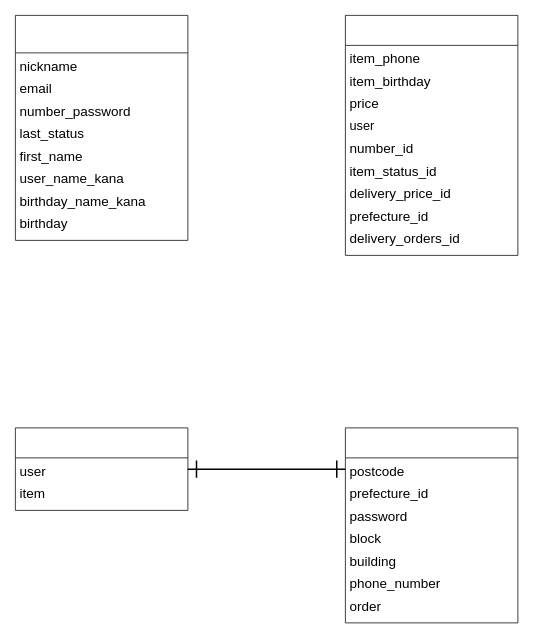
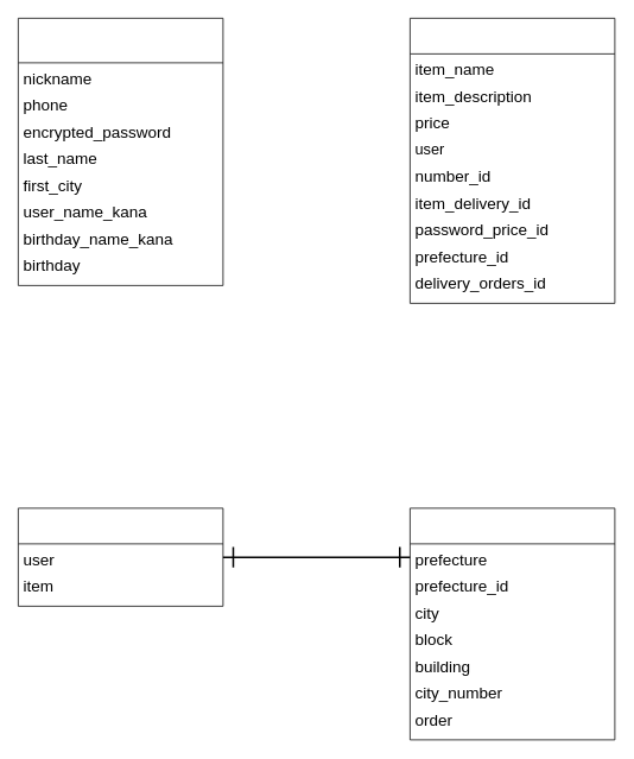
  <mxCell id="0" />
  <mxCell id="1" parent="0" />
  <mxCell id="2" value="first" style="swimlane;fontStyle=0;childLayout=stackLayout;horizontal=1;startSize=50;horizontalStack=0;resizeParent=1;resizeParentMax=0;resizeLast=0;collapsible=1;marginBottom=0;align=center;fontSize=30;fontColor=#FFFFFF;rounded=0;glass=0;" parent="1" vertex="1"><mxGeometry x="20" y="20" width="230" height="300" as="geometry"><mxRectangle x="70" y="70" width="60" height="30" as="alternateBounds" /></mxGeometry></mxCell>
  <mxCell id="3" value="nickname" style="text;strokeColor=none;fillColor=none;spacingLeft=4;spacingRight=4;overflow=hidden;rotatable=0;points=[[0,0.5],[1,0.5]];portConstraint=eastwest;fontSize=18;" parent="2" vertex="1"><mxGeometry y="50" width="230" height="30" as="geometry" /></mxCell>
- <mxCell id="4" value="email" style="text;strokeColor=none;fillColor=none;spacingLeft=4;spacingRight=4;overflow=hidden;rotatable=0;points=[[0,0.5],[1,0.5]];portConstraint=eastwest;fontSize=18;" parent="2" vertex="1"><mxGeometry y="80" width="230" height="30" as="geometry" /></mxCell>
- <mxCell id="5" value="number_password" style="text;strokeColor=none;fillColor=none;spacingLeft=4;spacingRight=4;overflow=hidden;rotatable=0;points=[[0,0.5],[1,0.5]];portConstraint=eastwest;fontSize=18;" parent="2" vertex="1"><mxGeometry y="110" width="230" height="30" as="geometry" /></mxCell>
- <mxCell id="6" value="last_status" style="text;strokeColor=none;fillColor=none;spacingLeft=4;spacingRight=4;overflow=hidden;rotatable=0;points=[[0,0.5],[1,0.5]];portConstraint=eastwest;fontSize=18;" parent="2" vertex="1"><mxGeometry y="140" width="230" height="30" as="geometry" /></mxCell>
- <mxCell id="7" value="first_name" style="text;strokeColor=none;fillColor=none;spacingLeft=4;spacingRight=4;overflow=hidden;rotatable=0;points=[[0,0.5],[1,0.5]];portConstraint=eastwest;fontSize=18;" parent="2" vertex="1"><mxGeometry y="170" width="230" height="30" as="geometry" /></mxCell>
+ <mxCell id="4" value="phone" style="text;strokeColor=none;fillColor=none;spacingLeft=4;spacingRight=4;overflow=hidden;rotatable=0;points=[[0,0.5],[1,0.5]];portConstraint=eastwest;fontSize=18;" parent="2" vertex="1"><mxGeometry y="80" width="230" height="30" as="geometry" /></mxCell>
+ <mxCell id="5" value="encrypted_password" style="text;strokeColor=none;fillColor=none;spacingLeft=4;spacingRight=4;overflow=hidden;rotatable=0;points=[[0,0.5],[1,0.5]];portConstraint=eastwest;fontSize=18;" parent="2" vertex="1"><mxGeometry y="110" width="230" height="30" as="geometry" /></mxCell>
+ <mxCell id="6" value="last_name" style="text;strokeColor=none;fillColor=none;spacingLeft=4;spacingRight=4;overflow=hidden;rotatable=0;points=[[0,0.5],[1,0.5]];portConstraint=eastwest;fontSize=18;" parent="2" vertex="1"><mxGeometry y="140" width="230" height="30" as="geometry" /></mxCell>
+ <mxCell id="7" value="first_city" style="text;strokeColor=none;fillColor=none;spacingLeft=4;spacingRight=4;overflow=hidden;rotatable=0;points=[[0,0.5],[1,0.5]];portConstraint=eastwest;fontSize=18;" parent="2" vertex="1"><mxGeometry y="170" width="230" height="30" as="geometry" /></mxCell>
  <mxCell id="8" value="user_name_kana" style="text;strokeColor=none;fillColor=none;spacingLeft=4;spacingRight=4;overflow=hidden;rotatable=0;points=[[0,0.5],[1,0.5]];portConstraint=eastwest;fontSize=18;" parent="2" vertex="1"><mxGeometry y="200" width="230" height="30" as="geometry" /></mxCell>
  <mxCell id="9" value="birthday_name_kana" style="text;strokeColor=none;fillColor=none;spacingLeft=4;spacingRight=4;overflow=hidden;rotatable=0;points=[[0,0.5],[1,0.5]];portConstraint=eastwest;fontSize=18;" parent="2" vertex="1"><mxGeometry y="230" width="230" height="30" as="geometry" /></mxCell>
  <mxCell id="10" value="birthday" style="text;strokeColor=none;fillColor=none;spacingLeft=4;spacingRight=4;overflow=hidden;rotatable=0;points=[[0,0.5],[1,0.5]];portConstraint=eastwest;fontSize=18;" parent="2" vertex="1"><mxGeometry y="260" width="230" height="40" as="geometry" /></mxCell>
  <mxCell id="11" value="items" style="swimlane;fontStyle=0;childLayout=stackLayout;horizontal=1;startSize=40;horizontalStack=0;resizeParent=1;resizeParentMax=0;resizeLast=0;collapsible=1;marginBottom=0;align=center;fontSize=30;fontColor=#FFFFFF;" parent="1" vertex="1"><mxGeometry x="460" y="20" width="230" height="320" as="geometry"><mxRectangle x="70" y="70" width="60" height="30" as="alternateBounds" /></mxGeometry></mxCell>
- <mxCell id="12" value="item_phone" style="text;strokeColor=none;fillColor=none;spacingLeft=4;spacingRight=4;overflow=hidden;rotatable=0;points=[[0,0.5],[1,0.5]];portConstraint=eastwest;fontSize=18;" parent="11" vertex="1"><mxGeometry y="40" width="230" height="30" as="geometry" /></mxCell>
- <mxCell id="13" value="item_birthday" style="text;strokeColor=none;fillColor=none;spacingLeft=4;spacingRight=4;overflow=hidden;rotatable=0;points=[[0,0.5],[1,0.5]];portConstraint=eastwest;fontSize=18;" parent="11" vertex="1"><mxGeometry y="70" width="230" height="30" as="geometry" /></mxCell>
+ <mxCell id="12" value="item_name" style="text;strokeColor=none;fillColor=none;spacingLeft=4;spacingRight=4;overflow=hidden;rotatable=0;points=[[0,0.5],[1,0.5]];portConstraint=eastwest;fontSize=18;" parent="11" vertex="1"><mxGeometry y="40" width="230" height="30" as="geometry" /></mxCell>
+ <mxCell id="13" value="item_description" style="text;strokeColor=none;fillColor=none;spacingLeft=4;spacingRight=4;overflow=hidden;rotatable=0;points=[[0,0.5],[1,0.5]];portConstraint=eastwest;fontSize=18;" parent="11" vertex="1"><mxGeometry y="70" width="230" height="30" as="geometry" /></mxCell>
  <mxCell id="14" value="price" style="text;strokeColor=none;fillColor=none;spacingLeft=4;spacingRight=4;overflow=hidden;rotatable=0;points=[[0,0.5],[1,0.5]];portConstraint=eastwest;fontSize=18;" parent="11" vertex="1"><mxGeometry y="100" width="230" height="30" as="geometry" /></mxCell>
  <mxCell id="15" value="user" style="text;strokeColor=none;fillColor=none;spacingLeft=4;spacingRight=4;overflow=hidden;rotatable=0;points=[[0,0.5],[1,0.5]];portConstraint=eastwest;fontSize=17;" vertex="1" parent="11"><mxGeometry y="130" width="230" height="30" as="geometry" /></mxCell>
  <mxCell id="16" value="number_id" style="text;strokeColor=none;fillColor=none;spacingLeft=4;spacingRight=4;overflow=hidden;rotatable=0;points=[[0,0.5],[1,0.5]];portConstraint=eastwest;fontSize=18;" vertex="1" parent="11"><mxGeometry y="160" width="230" height="30" as="geometry" /></mxCell>
- <mxCell id="17" value="item_status_id" style="text;strokeColor=none;fillColor=none;spacingLeft=4;spacingRight=4;overflow=hidden;rotatable=0;points=[[0,0.5],[1,0.5]];portConstraint=eastwest;fontSize=18;" vertex="1" parent="11"><mxGeometry y="190" width="230" height="30" as="geometry" /></mxCell>
- <mxCell id="18" value="delivery_price_id&#10;" style="text;strokeColor=none;fillColor=none;spacingLeft=4;spacingRight=4;overflow=hidden;rotatable=0;points=[[0,0.5],[1,0.5]];portConstraint=eastwest;fontSize=18;" vertex="1" parent="11"><mxGeometry y="220" width="230" height="30" as="geometry" /></mxCell>
+ <mxCell id="17" value="item_delivery_id" style="text;strokeColor=none;fillColor=none;spacingLeft=4;spacingRight=4;overflow=hidden;rotatable=0;points=[[0,0.5],[1,0.5]];portConstraint=eastwest;fontSize=18;" vertex="1" parent="11"><mxGeometry y="190" width="230" height="30" as="geometry" /></mxCell>
+ <mxCell id="18" value="password_price_id&#10;" style="text;strokeColor=none;fillColor=none;spacingLeft=4;spacingRight=4;overflow=hidden;rotatable=0;points=[[0,0.5],[1,0.5]];portConstraint=eastwest;fontSize=18;" vertex="1" parent="11"><mxGeometry y="220" width="230" height="30" as="geometry" /></mxCell>
  <mxCell id="19" value="prefecture_id" style="text;strokeColor=none;fillColor=none;spacingLeft=4;spacingRight=4;overflow=hidden;rotatable=0;points=[[0,0.5],[1,0.5]];portConstraint=eastwest;fontSize=18;" vertex="1" parent="11"><mxGeometry y="250" width="230" height="30" as="geometry" /></mxCell>
  <mxCell id="20" value="delivery_orders_id" style="text;strokeColor=none;fillColor=none;spacingLeft=4;spacingRight=4;overflow=hidden;rotatable=0;points=[[0,0.5],[1,0.5]];portConstraint=eastwest;fontSize=18;" vertex="1" parent="11"><mxGeometry y="280" width="230" height="40" as="geometry" /></mxCell>
  <mxCell id="21" value="orders" style="swimlane;fontStyle=0;childLayout=stackLayout;horizontal=1;startSize=40;horizontalStack=0;resizeParent=1;resizeParentMax=0;resizeLast=0;collapsible=1;marginBottom=0;align=center;fontSize=30;fontColor=#FFFFFF;" parent="1" vertex="1"><mxGeometry x="20" y="570" width="230" height="110" as="geometry"><mxRectangle x="70" y="70" width="60" height="30" as="alternateBounds" /></mxGeometry></mxCell>
  <mxCell id="22" value="user" style="text;strokeColor=none;fillColor=none;spacingLeft=4;spacingRight=4;overflow=hidden;rotatable=0;points=[[0,0.5],[1,0.5]];portConstraint=eastwest;fontSize=18;" parent="21" vertex="1"><mxGeometry y="40" width="230" height="30" as="geometry" /></mxCell>
  <mxCell id="23" value="item" style="text;strokeColor=none;fillColor=none;spacingLeft=4;spacingRight=4;overflow=hidden;rotatable=0;points=[[0,0.5],[1,0.5]];portConstraint=eastwest;fontSize=18;" parent="21" vertex="1"><mxGeometry y="70" width="230" height="40" as="geometry" /></mxCell>
  <mxCell id="24" value="address" style="swimlane;fontStyle=0;childLayout=stackLayout;horizontal=1;startSize=40;horizontalStack=0;resizeParent=1;resizeParentMax=0;resizeLast=0;collapsible=1;marginBottom=0;align=center;fontSize=30;fontColor=#FFFFFF;" parent="1" vertex="1"><mxGeometry x="460" y="570" width="230" height="260" as="geometry"><mxRectangle x="70" y="70" width="60" height="30" as="alternateBounds" /></mxGeometry></mxCell>
- <mxCell id="25" value="postcode" style="text;strokeColor=none;fillColor=none;spacingLeft=4;spacingRight=4;overflow=hidden;rotatable=0;points=[[0,0.5],[1,0.5]];portConstraint=eastwest;fontSize=18;" parent="24" vertex="1"><mxGeometry y="40" width="230" height="30" as="geometry" /></mxCell>
+ <mxCell id="25" value="prefecture" style="text;strokeColor=none;fillColor=none;spacingLeft=4;spacingRight=4;overflow=hidden;rotatable=0;points=[[0,0.5],[1,0.5]];portConstraint=eastwest;fontSize=18;" parent="24" vertex="1"><mxGeometry y="40" width="230" height="30" as="geometry" /></mxCell>
  <mxCell id="26" value="prefecture_id" style="text;strokeColor=none;fillColor=none;spacingLeft=4;spacingRight=4;overflow=hidden;rotatable=0;points=[[0,0.5],[1,0.5]];portConstraint=eastwest;fontSize=18;" parent="24" vertex="1"><mxGeometry y="70" width="230" height="30" as="geometry" /></mxCell>
- <mxCell id="27" value="password" style="text;strokeColor=none;fillColor=none;spacingLeft=4;spacingRight=4;overflow=hidden;rotatable=0;points=[[0,0.5],[1,0.5]];portConstraint=eastwest;fontSize=18;" parent="24" vertex="1"><mxGeometry y="100" width="230" height="30" as="geometry" /></mxCell>
+ <mxCell id="27" value="city" style="text;strokeColor=none;fillColor=none;spacingLeft=4;spacingRight=4;overflow=hidden;rotatable=0;points=[[0,0.5],[1,0.5]];portConstraint=eastwest;fontSize=18;" parent="24" vertex="1"><mxGeometry y="100" width="230" height="30" as="geometry" /></mxCell>
  <mxCell id="28" value="block" style="text;strokeColor=none;fillColor=none;spacingLeft=4;spacingRight=4;overflow=hidden;rotatable=0;points=[[0,0.5],[1,0.5]];portConstraint=eastwest;fontSize=18;" parent="24" vertex="1"><mxGeometry y="130" width="230" height="30" as="geometry" /></mxCell>
  <mxCell id="29" value="building" style="text;strokeColor=none;fillColor=none;spacingLeft=4;spacingRight=4;overflow=hidden;rotatable=0;points=[[0,0.5],[1,0.5]];portConstraint=eastwest;fontSize=18;" parent="24" vertex="1"><mxGeometry y="160" width="230" height="30" as="geometry" /></mxCell>
- <mxCell id="30" value="phone_number" style="text;strokeColor=none;fillColor=none;spacingLeft=4;spacingRight=4;overflow=hidden;rotatable=0;points=[[0,0.5],[1,0.5]];portConstraint=eastwest;fontSize=18;" vertex="1" parent="24"><mxGeometry y="190" width="230" height="30" as="geometry" /></mxCell>
+ <mxCell id="30" value="city_number" style="text;strokeColor=none;fillColor=none;spacingLeft=4;spacingRight=4;overflow=hidden;rotatable=0;points=[[0,0.5],[1,0.5]];portConstraint=eastwest;fontSize=18;" vertex="1" parent="24"><mxGeometry y="190" width="230" height="30" as="geometry" /></mxCell>
  <mxCell id="31" value="order" style="text;strokeColor=none;fillColor=none;spacingLeft=4;spacingRight=4;overflow=hidden;rotatable=0;points=[[0,0.5],[1,0.5]];portConstraint=eastwest;fontSize=18;" vertex="1" parent="24"><mxGeometry y="220" width="230" height="40" as="geometry" /></mxCell>
  <mxCell id="32" style="edgeStyle=none;jumpSize=7;html=1;exitX=1;exitY=0.5;exitDx=0;exitDy=0;entryX=0;entryY=0.5;entryDx=0;entryDy=0;strokeWidth=2;fontSize=18;startArrow=ERone;startFill=0;endArrow=ERone;endFill=0;startSize=20;endSize=20;" parent="1" source="22" target="25" edge="1"><mxGeometry relative="1" as="geometry" /></mxCell>
